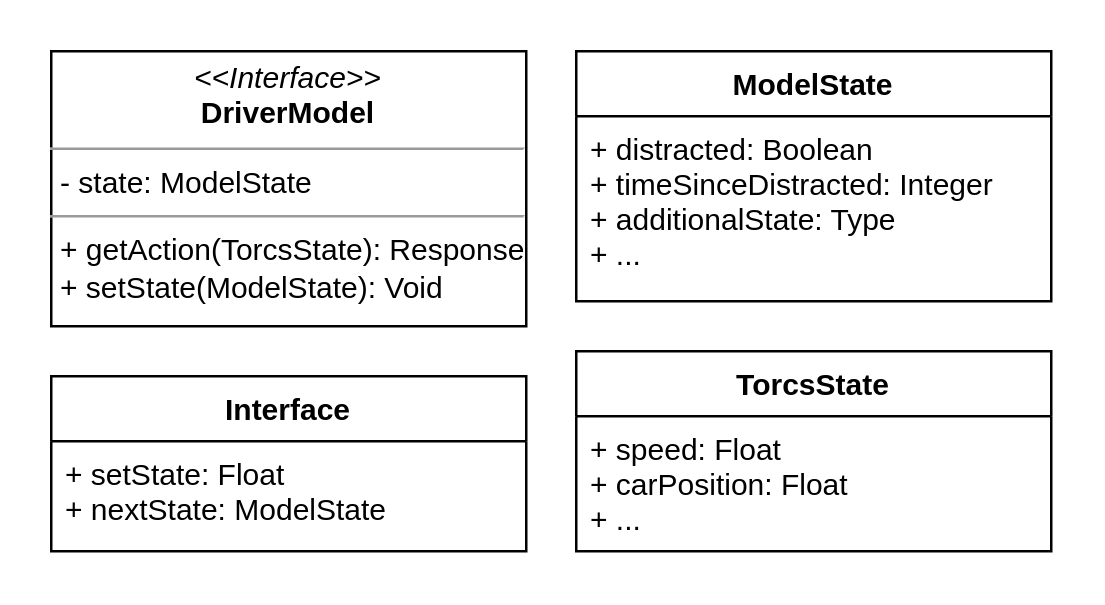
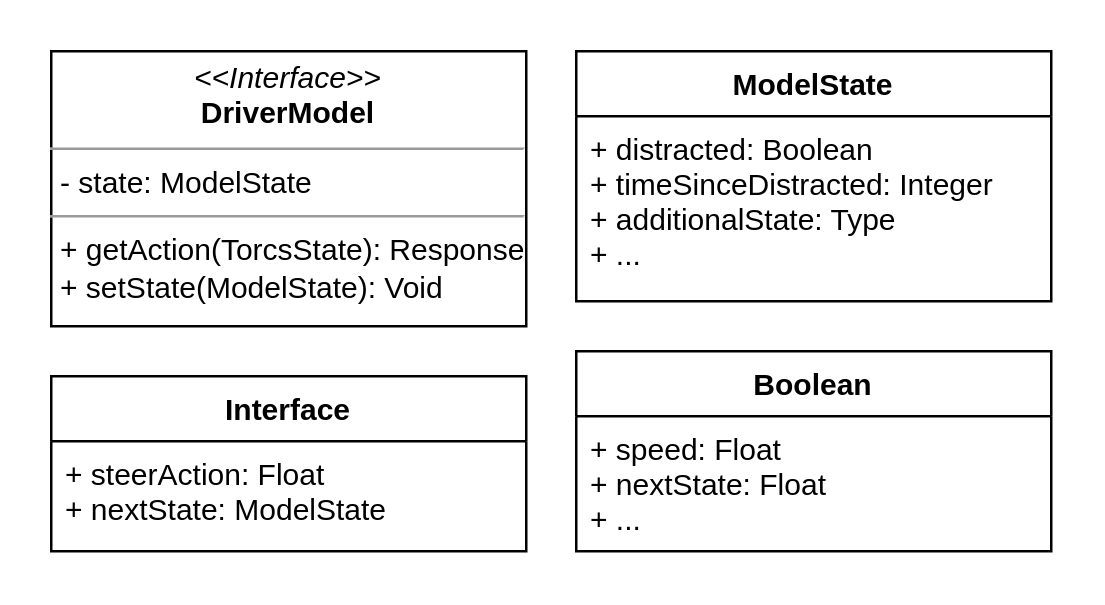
  <mxCell id="0" />
  <mxCell id="1" parent="0" />
  <mxCell id="2" value="&lt;p style=&quot;margin: 0px ; margin-top: 4px ; text-align: center&quot;&gt;&lt;i&gt;&amp;lt;&amp;lt;Interface&amp;gt;&amp;gt;&lt;/i&gt;&lt;br&gt;&lt;b&gt;DriverModel&lt;/b&gt;&lt;/p&gt;&lt;hr size=&quot;1&quot;&gt;&lt;p style=&quot;margin: 0px ; margin-left: 4px&quot;&gt;- state: ModelState&lt;br&gt;&lt;/p&gt;&lt;hr size=&quot;1&quot;&gt;&lt;p style=&quot;margin: 0px ; margin-left: 4px&quot;&gt;+ getAction(TorcsState): Response&lt;br&gt;+ setState(ModelState): Void&lt;br&gt;&lt;/p&gt;" style="verticalAlign=top;align=left;overflow=fill;fontSize=12;fontFamily=Helvetica;html=1;" vertex="1" parent="1"><mxGeometry x="20" y="20" width="190" height="110" as="geometry" /></mxCell>
  <mxCell id="3" value="ModelState" style="swimlane;fontStyle=1;childLayout=stackLayout;horizontal=1;startSize=26;fillColor=none;horizontalStack=0;resizeParent=1;resizeParentMax=0;resizeLast=0;collapsible=1;marginBottom=0;" vertex="1" parent="1"><mxGeometry x="230" y="20" width="190" height="100" as="geometry" /></mxCell>
  <mxCell id="4" value="+ distracted: Boolean&#10;+ timeSinceDistracted: Integer&#10;+ additionalState: Type&#10;+ ..." style="text;strokeColor=none;fillColor=none;align=left;verticalAlign=top;spacingLeft=4;spacingRight=4;overflow=hidden;rotatable=0;points=[[0,0.5],[1,0.5]];portConstraint=eastwest;" vertex="1" parent="3"><mxGeometry y="26" width="190" height="74" as="geometry" /></mxCell>
  <mxCell id="5" value="Interface" style="swimlane;fontStyle=1;childLayout=stackLayout;horizontal=1;startSize=26;fillColor=none;horizontalStack=0;resizeParent=1;resizeParentMax=0;resizeLast=0;collapsible=1;marginBottom=0;" vertex="1" parent="1"><mxGeometry x="20" y="150" width="190" height="70" as="geometry" /></mxCell>
- <mxCell id="6" value="+ setState: Float&#10;+ nextState: ModelState" style="text;strokeColor=none;fillColor=none;align=left;verticalAlign=top;spacingLeft=4;spacingRight=4;overflow=hidden;rotatable=0;points=[[0,0.5],[1,0.5]];portConstraint=eastwest;" vertex="1" parent="5"><mxGeometry y="26" width="190" height="44" as="geometry" /></mxCell>
- <mxCell id="7" value="TorcsState" style="swimlane;fontStyle=1;childLayout=stackLayout;horizontal=1;startSize=26;fillColor=none;horizontalStack=0;resizeParent=1;resizeParentMax=0;resizeLast=0;collapsible=1;marginBottom=0;" vertex="1" parent="1"><mxGeometry x="230" y="140" width="190" height="80" as="geometry" /></mxCell>
- <mxCell id="8" value="+ speed: Float&#10;+ carPosition: Float&#10;+ ..." style="text;strokeColor=none;fillColor=none;align=left;verticalAlign=top;spacingLeft=4;spacingRight=4;overflow=hidden;rotatable=0;points=[[0,0.5],[1,0.5]];portConstraint=eastwest;" vertex="1" parent="7"><mxGeometry y="26" width="190" height="54" as="geometry" /></mxCell>
+ <mxCell id="6" value="+ steerAction: Float&#10;+ nextState: ModelState" style="text;strokeColor=none;fillColor=none;align=left;verticalAlign=top;spacingLeft=4;spacingRight=4;overflow=hidden;rotatable=0;points=[[0,0.5],[1,0.5]];portConstraint=eastwest;" vertex="1" parent="5"><mxGeometry y="26" width="190" height="44" as="geometry" /></mxCell>
+ <mxCell id="7" value="Boolean" style="swimlane;fontStyle=1;childLayout=stackLayout;horizontal=1;startSize=26;fillColor=none;horizontalStack=0;resizeParent=1;resizeParentMax=0;resizeLast=0;collapsible=1;marginBottom=0;" vertex="1" parent="1"><mxGeometry x="230" y="140" width="190" height="80" as="geometry" /></mxCell>
+ <mxCell id="8" value="+ speed: Float&#10;+ nextState: Float&#10;+ ..." style="text;strokeColor=none;fillColor=none;align=left;verticalAlign=top;spacingLeft=4;spacingRight=4;overflow=hidden;rotatable=0;points=[[0,0.5],[1,0.5]];portConstraint=eastwest;" vertex="1" parent="7"><mxGeometry y="26" width="190" height="54" as="geometry" /></mxCell>
